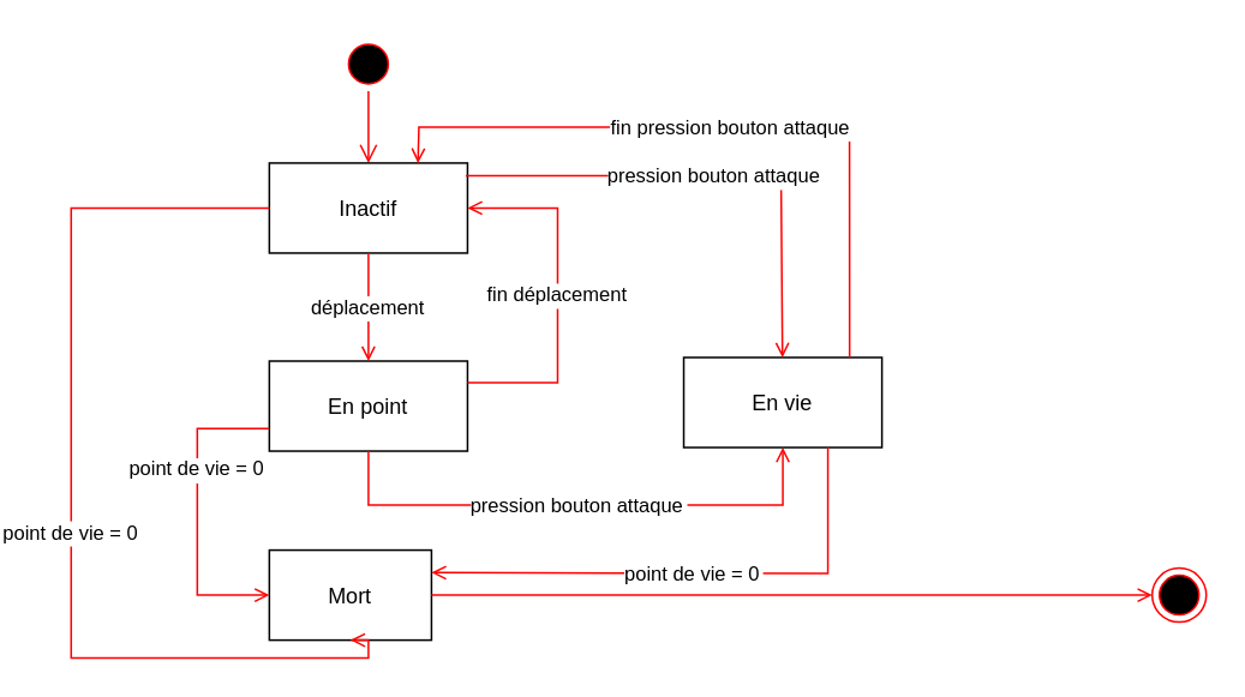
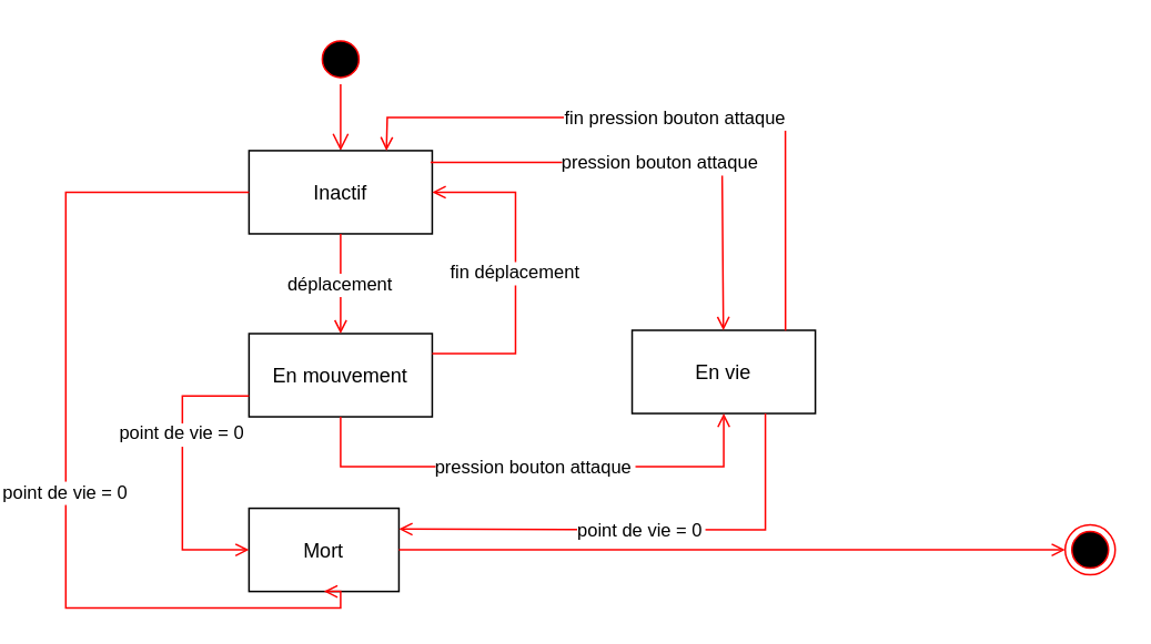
  <mxCell id="0" />
  <mxCell id="1" parent="0" />
  <mxCell id="2" value="En vie" style="" parent="1" vertex="1"><mxGeometry x="360" y="198" width="110" height="50" as="geometry" /></mxCell>
  <mxCell id="3" value="" style="ellipse;shape=endState;fillColor=#000000;strokeColor=#ff0000" parent="1" vertex="1"><mxGeometry x="620" y="315" width="30" height="30" as="geometry" /></mxCell>
  <mxCell id="4" value="" style="ellipse;shape=startState;fillColor=#000000;strokeColor=#ff0000;" parent="1" vertex="1"><mxGeometry x="170" y="20" width="30" height="30" as="geometry" /></mxCell>
  <mxCell id="5" value="" style="edgeStyle=elbowEdgeStyle;elbow=horizontal;verticalAlign=bottom;endArrow=open;endSize=8;strokeColor=#FF0000;endFill=1;rounded=0" parent="1" source="4" target="6" edge="1"><mxGeometry x="270" y="210" as="geometry"><mxPoint x="185" y="90" as="targetPoint" /></mxGeometry></mxCell>
  <mxCell id="6" value="Inactif" style="" parent="1" vertex="1"><mxGeometry x="130" y="90" width="110" height="50" as="geometry" /></mxCell>
- <mxCell id="7" value="En point" style="" parent="1" vertex="1"><mxGeometry x="130" y="200" width="110" height="50" as="geometry" /></mxCell>
+ <mxCell id="7" value="En mouvement" style="" parent="1" vertex="1"><mxGeometry x="130" y="200" width="110" height="50" as="geometry" /></mxCell>
  <mxCell id="8" value="déplacement" style="endArrow=open;strokeColor=#FF0000;endFill=1;rounded=0" parent="1" source="6" target="7" edge="1"><mxGeometry relative="1" as="geometry" /></mxCell>
  <mxCell id="9" value="Mort" style="" parent="1" vertex="1"><mxGeometry x="130" y="305" width="90" height="50" as="geometry" /></mxCell>
  <mxCell id="10" value="point de vie = 0" style="endArrow=open;strokeColor=#FF0000;endFill=1;rounded=0;entryX=0.5;entryY=1;entryDx=0;entryDy=0;exitX=0;exitY=0.5;exitDx=0;exitDy=0;edgeStyle=orthogonalEdgeStyle;" parent="1" source="6" target="9" edge="1"><mxGeometry x="0.066" relative="1" as="geometry"><mxPoint x="80" y="120" as="sourcePoint" /><Array as="points"><mxPoint x="20" y="115" /><mxPoint x="20" y="365" /><mxPoint x="185" y="365" /></Array><mxPoint as="offset" /></mxGeometry></mxCell>
  <mxCell id="11" value="fin déplacement" style="edgeStyle=elbowEdgeStyle;elbow=horizontal;strokeColor=#FF0000;endArrow=open;endFill=1;rounded=0;" parent="1" target="6" edge="1"><mxGeometry width="100" height="100" relative="1" as="geometry"><mxPoint x="240" y="212" as="sourcePoint" /><mxPoint x="330" y="170" as="targetPoint" /><Array as="points"><mxPoint x="290" y="160" /><mxPoint x="40" y="230" /></Array></mxGeometry></mxCell>
  <mxCell id="12" value="" style="endArrow=open;strokeColor=#FF0000;endFill=1;rounded=0;" parent="1" source="9" target="3" edge="1"><mxGeometry relative="1" as="geometry"><mxPoint x="370" y="330" as="targetPoint" /><Array as="points"><mxPoint x="565" y="330" /></Array></mxGeometry></mxCell>
  <mxCell id="13" value="point de vie = 0" style="endArrow=open;strokeColor=#FF0000;endFill=1;rounded=0;exitX=0;exitY=0.75;exitDx=0;exitDy=0;entryX=0;entryY=0.5;entryDx=0;entryDy=0;edgeStyle=orthogonalEdgeStyle;" parent="1" source="7" target="9" edge="1"><mxGeometry x="-0.536" y="23" relative="1" as="geometry"><mxPoint x="250" y="125" as="sourcePoint" /><mxPoint x="249.67" y="319.9" as="targetPoint" /><Array as="points"><mxPoint x="90" y="237" /><mxPoint x="90" y="330" /></Array><mxPoint x="-23" y="22" as="offset" /></mxGeometry></mxCell>
  <mxCell id="14" value="pression bouton attaque" style="endArrow=open;strokeColor=#FF0000;endFill=1;rounded=0;" parent="1" source="7" target="2" edge="1"><mxGeometry relative="1" as="geometry"><mxPoint x="195" y="150" as="sourcePoint" /><mxPoint x="195" y="210" as="targetPoint" /><Array as="points"><mxPoint x="185" y="280" /><mxPoint x="300" y="280" /><mxPoint x="415" y="280" /></Array></mxGeometry></mxCell>
  <mxCell id="15" value="pression bouton attaque" style="endArrow=open;strokeColor=#FF0000;endFill=1;rounded=0;" parent="1" target="2" edge="1"><mxGeometry relative="1" as="geometry"><mxPoint x="239" y="97" as="sourcePoint" /><mxPoint x="370" y="233" as="targetPoint" /><Array as="points"><mxPoint x="414" y="97" /></Array></mxGeometry></mxCell>
  <mxCell id="16" value="point de vie = 0" style="endArrow=open;strokeColor=#FF0000;endFill=1;rounded=0;entryX=1;entryY=0.25;entryDx=0;entryDy=0;" parent="1" target="9" edge="1"><mxGeometry relative="1" as="geometry"><mxPoint x="440" y="248" as="sourcePoint" /><mxPoint x="140" y="340" as="targetPoint" /><Array as="points"><mxPoint x="440" y="318" /></Array></mxGeometry></mxCell>
  <mxCell id="17" value="fin pression bouton attaque" style="endArrow=open;strokeColor=#FF0000;endFill=1;rounded=0;exitX=0.837;exitY=0.003;exitDx=0;exitDy=0;exitPerimeter=0;entryX=0.75;entryY=0;entryDx=0;entryDy=0;" parent="1" source="2" target="6" edge="1"><mxGeometry relative="1" as="geometry"><mxPoint x="220" y="89" as="sourcePoint" /><mxPoint x="540" y="30" as="targetPoint" /><Array as="points"><mxPoint x="452" y="70" /><mxPoint x="213" y="70" /></Array></mxGeometry></mxCell>
